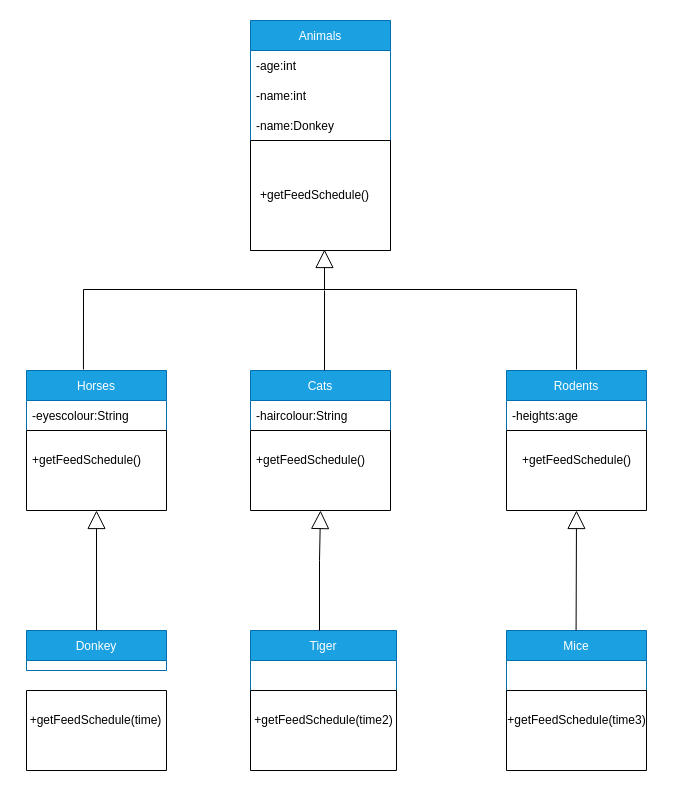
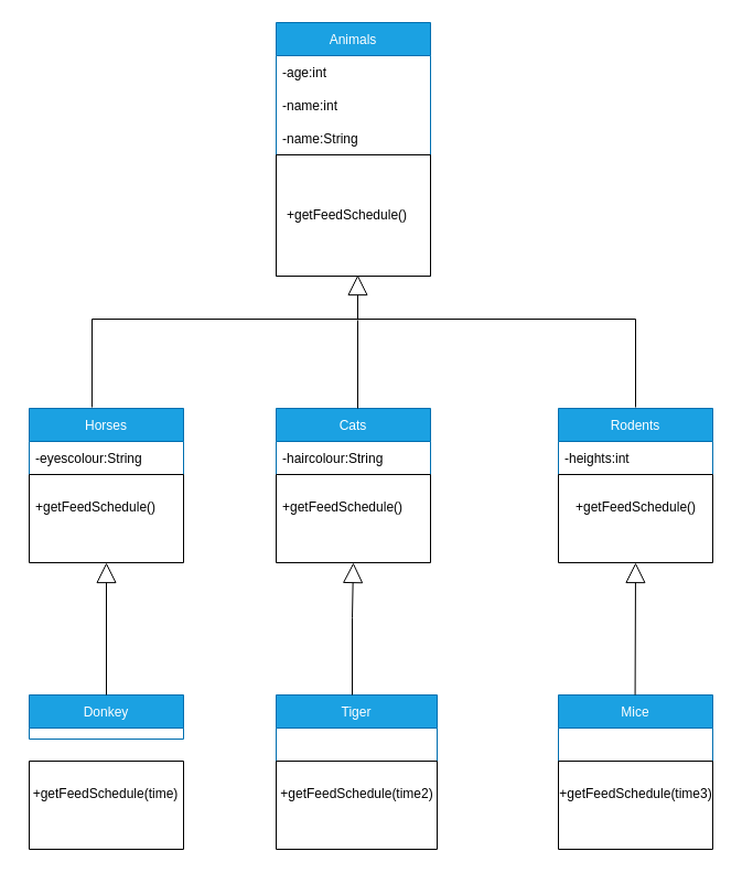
  <mxCell id="0" />
  <mxCell id="1" parent="0" />
  <mxCell id="2" value="Animals" style="swimlane;fontStyle=0;childLayout=stackLayout;horizontal=1;startSize=30;horizontalStack=0;resizeParent=1;resizeParentMax=0;resizeLast=0;collapsible=1;marginBottom=0;fillColor=#1ba1e2;strokeColor=#006EAF;fontColor=#ffffff;" vertex="1" parent="1"><mxGeometry x="250" y="20" width="140" height="230" as="geometry" /></mxCell>
  <mxCell id="3" value="-age:int" style="text;strokeColor=none;fillColor=none;align=left;verticalAlign=middle;spacingLeft=4;spacingRight=4;overflow=hidden;points=[[0,0.5],[1,0.5]];portConstraint=eastwest;rotatable=0;" vertex="1" parent="2"><mxGeometry y="30" width="140" height="30" as="geometry" /></mxCell>
  <mxCell id="4" value="-name:int" style="text;strokeColor=none;fillColor=none;align=left;verticalAlign=middle;spacingLeft=4;spacingRight=4;overflow=hidden;points=[[0,0.5],[1,0.5]];portConstraint=eastwest;rotatable=0;" vertex="1" parent="2"><mxGeometry y="60" width="140" height="30" as="geometry" /></mxCell>
- <mxCell id="5" value="-name:Donkey" style="text;strokeColor=none;fillColor=none;align=left;verticalAlign=middle;spacingLeft=4;spacingRight=4;overflow=hidden;points=[[0,0.5],[1,0.5]];portConstraint=eastwest;rotatable=0;" vertex="1" parent="2"><mxGeometry y="90" width="140" height="30" as="geometry" /></mxCell>
+ <mxCell id="5" value="-name:String" style="text;strokeColor=none;fillColor=none;align=left;verticalAlign=middle;spacingLeft=4;spacingRight=4;overflow=hidden;points=[[0,0.5],[1,0.5]];portConstraint=eastwest;rotatable=0;" vertex="1" parent="2"><mxGeometry y="90" width="140" height="30" as="geometry" /></mxCell>
  <mxCell id="6" value="" style="swimlane;startSize=0;" vertex="1" parent="2"><mxGeometry y="120" width="140" height="110" as="geometry" /></mxCell>
  <mxCell id="7" value="+getFeedSchedule()" style="text;html=1;align=center;verticalAlign=middle;resizable=0;points=[];autosize=1;strokeColor=none;fillColor=none;" vertex="1" parent="6"><mxGeometry x="4" y="45" width="120" height="20" as="geometry" /></mxCell>
  <mxCell id="8" value="Horses" style="swimlane;fontStyle=0;childLayout=stackLayout;horizontal=1;startSize=30;horizontalStack=0;resizeParent=1;resizeParentMax=0;resizeLast=0;collapsible=1;marginBottom=0;fillColor=#1ba1e2;fontColor=#ffffff;strokeColor=#006EAF;" vertex="1" parent="1"><mxGeometry x="26" y="370" width="140" height="60" as="geometry" /></mxCell>
  <mxCell id="9" value="-eyescolour:String" style="text;strokeColor=none;fillColor=none;align=left;verticalAlign=middle;spacingLeft=4;spacingRight=4;overflow=hidden;points=[[0,0.5],[1,0.5]];portConstraint=eastwest;rotatable=0;" vertex="1" parent="8"><mxGeometry y="30" width="140" height="30" as="geometry" /></mxCell>
  <mxCell id="10" value="Cats" style="swimlane;fontStyle=0;childLayout=stackLayout;horizontal=1;startSize=30;horizontalStack=0;resizeParent=1;resizeParentMax=0;resizeLast=0;collapsible=1;marginBottom=0;fillColor=#1ba1e2;fontColor=#ffffff;strokeColor=#006EAF;" vertex="1" parent="1"><mxGeometry x="250" y="370" width="140" height="60" as="geometry" /></mxCell>
  <mxCell id="11" value="-haircolour:String" style="text;strokeColor=none;fillColor=none;align=left;verticalAlign=middle;spacingLeft=4;spacingRight=4;overflow=hidden;points=[[0,0.5],[1,0.5]];portConstraint=eastwest;rotatable=0;" vertex="1" parent="10"><mxGeometry y="30" width="140" height="30" as="geometry" /></mxCell>
  <mxCell id="12" value="Rodents" style="swimlane;fontStyle=0;childLayout=stackLayout;horizontal=1;startSize=30;horizontalStack=0;resizeParent=1;resizeParentMax=0;resizeLast=0;collapsible=1;marginBottom=0;fillColor=#1ba1e2;fontColor=#ffffff;strokeColor=#006EAF;" vertex="1" parent="1"><mxGeometry x="506" y="370" width="140" height="60" as="geometry" /></mxCell>
- <mxCell id="13" value="-heights:age" style="text;strokeColor=none;fillColor=none;align=left;verticalAlign=middle;spacingLeft=4;spacingRight=4;overflow=hidden;points=[[0,0.5],[1,0.5]];portConstraint=eastwest;rotatable=0;" vertex="1" parent="12"><mxGeometry y="30" width="140" height="30" as="geometry" /></mxCell>
+ <mxCell id="13" value="-heights:int" style="text;strokeColor=none;fillColor=none;align=left;verticalAlign=middle;spacingLeft=4;spacingRight=4;overflow=hidden;points=[[0,0.5],[1,0.5]];portConstraint=eastwest;rotatable=0;" vertex="1" parent="12"><mxGeometry y="30" width="140" height="30" as="geometry" /></mxCell>
  <mxCell id="14" value="" style="endArrow=block;endSize=16;endFill=0;html=1;rounded=0;exitX=0.421;exitY=0;exitDx=0;exitDy=0;exitPerimeter=0;" edge="1" parent="1"><mxGeometry x="0.069" y="-31" width="160" relative="1" as="geometry"><mxPoint x="82.94" y="369" as="sourcePoint" /><mxPoint x="324" y="249" as="targetPoint" /><Array as="points"><mxPoint x="83" y="289" /><mxPoint x="324" y="289" /></Array><mxPoint as="offset" /></mxGeometry></mxCell>
  <mxCell id="15" value="" style="endArrow=none;html=1;rounded=0;" edge="1" parent="1"><mxGeometry width="50" height="50" relative="1" as="geometry"><mxPoint x="324" y="370" as="sourcePoint" /><mxPoint x="324" y="290" as="targetPoint" /></mxGeometry></mxCell>
  <mxCell id="16" value="" style="endArrow=none;html=1;rounded=0;exitX=0.5;exitY=0;exitDx=0;exitDy=0;" edge="1" parent="1"><mxGeometry width="50" height="50" relative="1" as="geometry"><mxPoint x="576" y="369" as="sourcePoint" /><mxPoint x="316" y="289" as="targetPoint" /><Array as="points"><mxPoint x="576" y="289" /></Array></mxGeometry></mxCell>
  <mxCell id="17" value="Donkey" style="swimlane;fontStyle=0;childLayout=stackLayout;horizontal=1;startSize=30;horizontalStack=0;resizeParent=1;resizeParentMax=0;resizeLast=0;collapsible=1;marginBottom=0;fillColor=#1ba1e2;fontColor=#ffffff;strokeColor=#006EAF;" vertex="1" parent="1"><mxGeometry x="26" y="630" width="140" height="40" as="geometry" /></mxCell>
  <mxCell id="18" value="Tiger" style="swimlane;fontStyle=0;childLayout=stackLayout;horizontal=1;startSize=30;horizontalStack=0;resizeParent=1;resizeParentMax=0;resizeLast=0;collapsible=1;marginBottom=0;fillColor=#1ba1e2;fontColor=#ffffff;strokeColor=#006EAF;" vertex="1" parent="1"><mxGeometry x="250" y="630" width="146" height="60" as="geometry" /></mxCell>
  <mxCell id="19" value="Mice" style="swimlane;fontStyle=0;childLayout=stackLayout;horizontal=1;startSize=30;horizontalStack=0;resizeParent=1;resizeParentMax=0;resizeLast=0;collapsible=1;marginBottom=0;fillColor=#1ba1e2;fontColor=#ffffff;strokeColor=#006EAF;" vertex="1" parent="1"><mxGeometry x="506" y="630" width="140" height="60" as="geometry" /></mxCell>
  <mxCell id="20" value="" style="endArrow=block;endSize=16;endFill=0;html=1;rounded=0;exitX=0.5;exitY=0;exitDx=0;exitDy=0;entryX=0.5;entryY=1;entryDx=0;entryDy=0;" edge="1" parent="1" source="17" target="23"><mxGeometry x="0.143" y="-40" width="160" relative="1" as="geometry"><mxPoint x="116" y="460" as="sourcePoint" /><mxPoint x="96" y="460" as="targetPoint" /><mxPoint as="offset" /></mxGeometry></mxCell>
  <mxCell id="21" value="" style="endArrow=block;endSize=16;endFill=0;html=1;rounded=0;exitX=0.5;exitY=0;exitDx=0;exitDy=0;entryX=0.5;entryY=1;entryDx=0;entryDy=0;" edge="1" parent="1" target="25"><mxGeometry x="0.143" y="-57" width="160" relative="1" as="geometry"><mxPoint x="319" y="630" as="sourcePoint" /><mxPoint x="319" y="490" as="targetPoint" /><Array as="points"><mxPoint x="319" y="560" /></Array><mxPoint as="offset" /></mxGeometry></mxCell>
  <mxCell id="22" value="" style="endArrow=block;endSize=16;endFill=0;html=1;rounded=0;exitX=0.5;exitY=0;exitDx=0;exitDy=0;entryX=0.5;entryY=1;entryDx=0;entryDy=0;" edge="1" parent="1" target="27"><mxGeometry y="40" width="160" relative="1" as="geometry"><mxPoint x="575.58" y="630" as="sourcePoint" /><mxPoint x="575.58" y="490" as="targetPoint" /><mxPoint as="offset" /></mxGeometry></mxCell>
  <mxCell id="23" value="" style="swimlane;startSize=0;" vertex="1" parent="1"><mxGeometry x="26" y="430" width="140" height="80" as="geometry" /></mxCell>
  <mxCell id="24" value="+getFeedSchedule()" style="text;html=1;align=center;verticalAlign=middle;resizable=0;points=[];autosize=1;strokeColor=none;fillColor=none;" vertex="1" parent="23"><mxGeometry y="20" width="120" height="20" as="geometry" /></mxCell>
  <mxCell id="25" value="" style="swimlane;startSize=0;" vertex="1" parent="1"><mxGeometry x="250" y="430" width="140" height="80" as="geometry" /></mxCell>
  <mxCell id="26" value="+getFeedSchedule()" style="text;html=1;align=center;verticalAlign=middle;resizable=0;points=[];autosize=1;strokeColor=none;fillColor=none;" vertex="1" parent="25"><mxGeometry y="20" width="120" height="20" as="geometry" /></mxCell>
  <mxCell id="27" value="" style="swimlane;startSize=0;" vertex="1" parent="1"><mxGeometry x="506" y="430" width="140" height="80" as="geometry" /></mxCell>
  <mxCell id="28" value="+getFeedSchedule()" style="text;html=1;align=center;verticalAlign=middle;resizable=0;points=[];autosize=1;strokeColor=none;fillColor=none;" vertex="1" parent="27"><mxGeometry x="10" y="20" width="120" height="20" as="geometry" /></mxCell>
  <mxCell id="29" value="" style="swimlane;startSize=0;" vertex="1" parent="1"><mxGeometry x="26" y="690" width="140" height="80" as="geometry" /></mxCell>
  <mxCell id="30" value="" style="swimlane;startSize=0;" vertex="1" parent="1"><mxGeometry x="250" y="690" width="146" height="80" as="geometry" /></mxCell>
  <mxCell id="31" value="+getFeedSchedule(time2)" style="text;html=1;align=center;verticalAlign=middle;resizable=0;points=[];autosize=1;strokeColor=none;fillColor=none;" vertex="1" parent="30"><mxGeometry x="-2" y="20" width="150" height="20" as="geometry" /></mxCell>
  <mxCell id="32" value="" style="swimlane;startSize=0;" vertex="1" parent="1"><mxGeometry x="506" y="690" width="140" height="80" as="geometry" /></mxCell>
  <mxCell id="33" value="+getFeedSchedule(time3)" style="text;html=1;align=center;verticalAlign=middle;resizable=0;points=[];autosize=1;strokeColor=none;fillColor=none;" vertex="1" parent="32"><mxGeometry x="-5" y="20" width="150" height="20" as="geometry" /></mxCell>
  <mxCell id="34" value="+getFeedSchedule(time)" style="text;html=1;align=center;verticalAlign=middle;resizable=0;points=[];autosize=1;strokeColor=none;fillColor=none;" vertex="1" parent="1"><mxGeometry x="20" y="710" width="150" height="20" as="geometry" /></mxCell>
